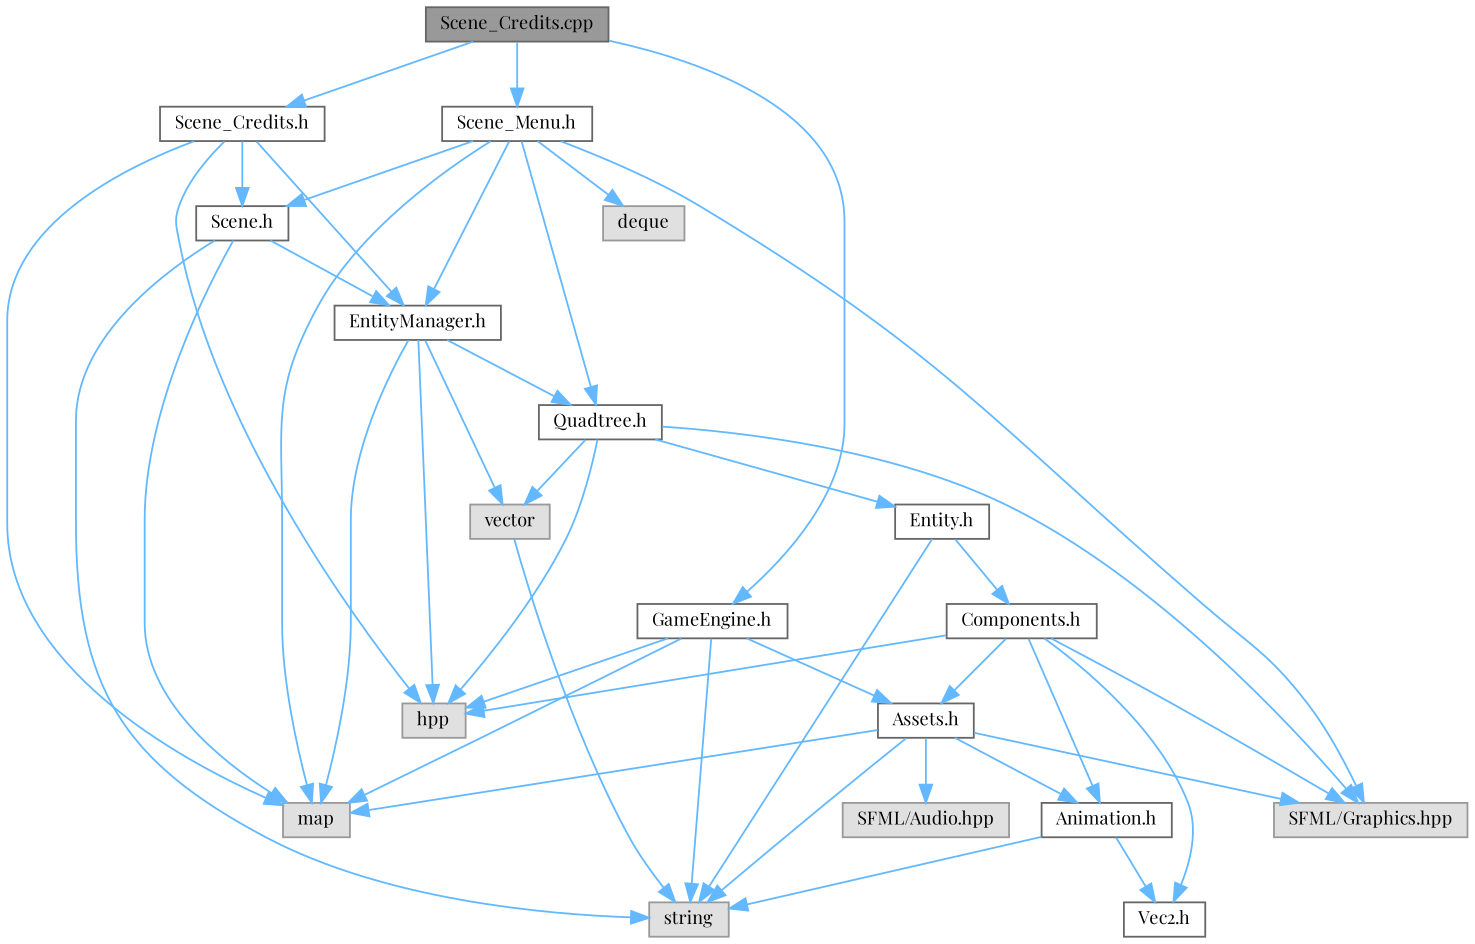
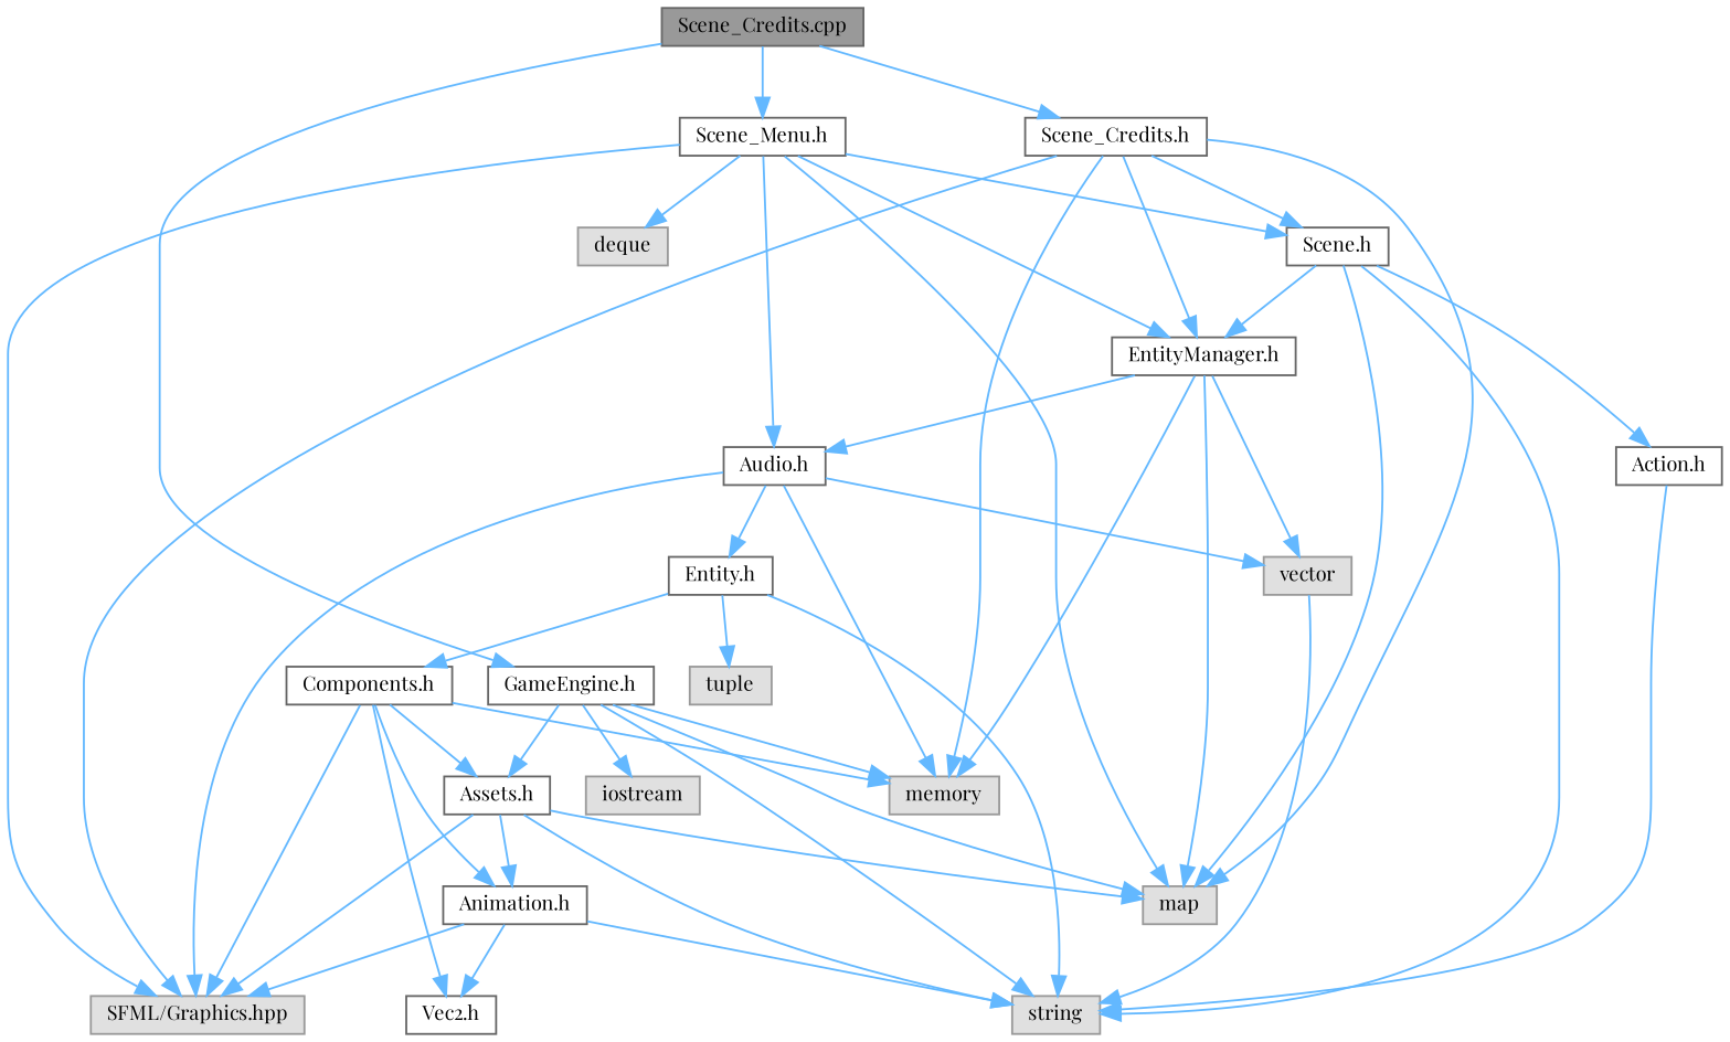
  digraph {
    fontname="Playfair Display"
    node [color=grey40 fillcolor=white fontname="Playfair Display" fontsize=10 shape=box style=filled]
    edge [color=steelblue1 fontname="Playfair Display" fontsize=10 labelfontname=Helvetica labelfontsize=10 style=solid]
    n1 [color=gray40 fillcolor=grey60 fontcolor=black height=0.2 label="Scene_Credits.cpp" width=0.4]
    n2 [height=0.2 label="Scene_Credits.h" width=0.4]
    n3 [height=0.2 label="Scene_Menu.h" width=0.4]
    n4 [height=0.2 label="GameEngine.h" width=0.4]
    n5 [height=0.2 label="EntityManager.h" width=0.4]
-   n6 [color=grey60 fillcolor="#E0E0E0" height=0.2 label=hpp width=0.4]
+   n6 [color=grey60 fillcolor="#E0E0E0" height=0.2 label=memory width=0.4]
    n7 [color=grey60 fillcolor="#E0E0E0" height=0.2 label=map width=0.4]
    n8 [color=grey60 fillcolor="#E0E0E0" height=0.2 label="SFML/Graphics.hpp" width=0.4]
    n9 [height=0.2 label="Scene.h" width=0.4]
-   n10 [height=0.2 label="Quadtree.h" width=0.4]
+   n10 [height=0.2 label="Audio.h" width=0.4]
    n11 [color=grey60 fillcolor="#E0E0E0" height=0.2 label=deque width=0.4]
    n12 [color=grey60 fillcolor="#E0E0E0" height=0.2 label=string width=0.4]
    n13 [height=0.2 label="Assets.h" width=0.4]
+   n14 [color=grey60 fillcolor="#E0E0E0" height=0.2 label=iostream width=0.4]
    n15 [color=grey60 fillcolor="#E0E0E0" height=0.2 label=vector width=0.4]
+   n16 [height=0.2 label="Action.h" width=0.4]
    n17 [height=0.2 label="Entity.h" width=0.4]
    n18 [height=0.2 label="Components.h" width=0.4]
+   n19 [color=grey60 fillcolor="#E0E0E0" height=0.2 label=tuple width=0.4]
    n20 [height=0.2 label="Animation.h" width=0.4]
    n21 [height=0.2 label="Vec2.h" width=0.4]
-   n22 [color=grey60 fillcolor="#E0E0E0" height=0.2 label="SFML/Audio.hpp" width=0.4]
    n1 -> n2
    n1 -> n3
    n1 -> n4
    n2 -> n5
    n2 -> n6
    n2 -> n7
+   n2 -> n8
    n2 -> n9
    n3 -> n5
    n3 -> n7
    n3 -> n8
    n3 -> n9
    n3 -> n10
    n3 -> n11
    n4 -> n6
    n4 -> n7
    n4 -> n12
    n4 -> n13
+   n4 -> n14
    n5 -> n6
    n5 -> n7
    n5 -> n10
    n5 -> n15
    n9 -> n5
    n9 -> n7
    n9 -> n12
+   n9 -> n16
    n10 -> n6
    n10 -> n8
    n10 -> n15
    n10 -> n17
    n13 -> n7
    n13 -> n8
    n13 -> n12
    n13 -> n20
-   n13 -> n22
    n15 -> n12
+   n16 -> n12
    n17 -> n12
    n17 -> n18
+   n17 -> n19
    n18 -> n6
    n18 -> n8
    n18 -> n13
    n18 -> n20
    n18 -> n21
+   n20 -> n8
    n20 -> n12
    n20 -> n21
  }
